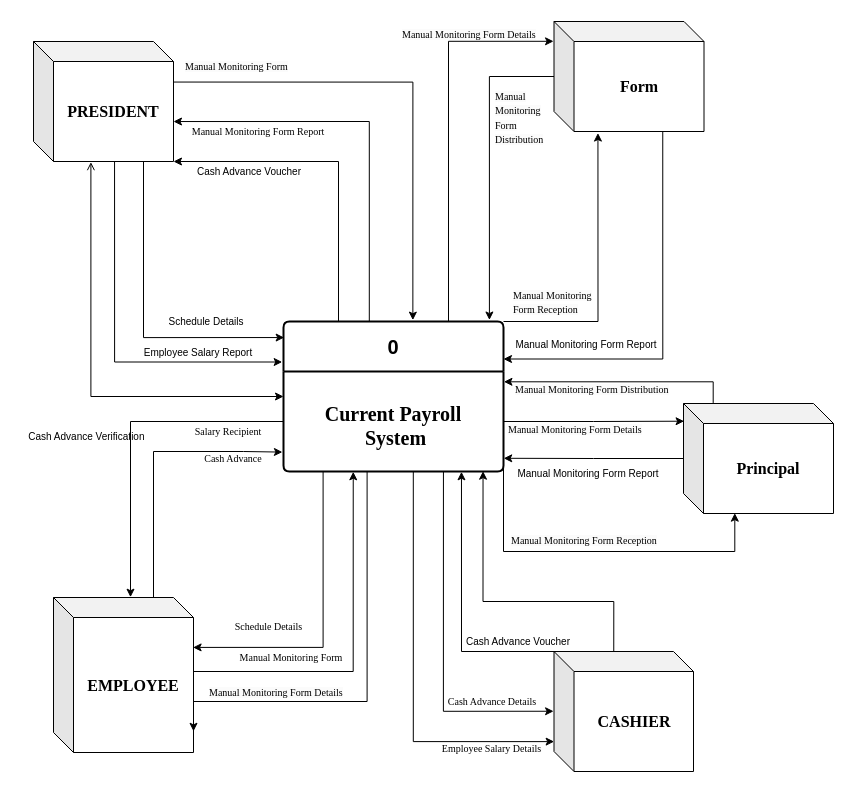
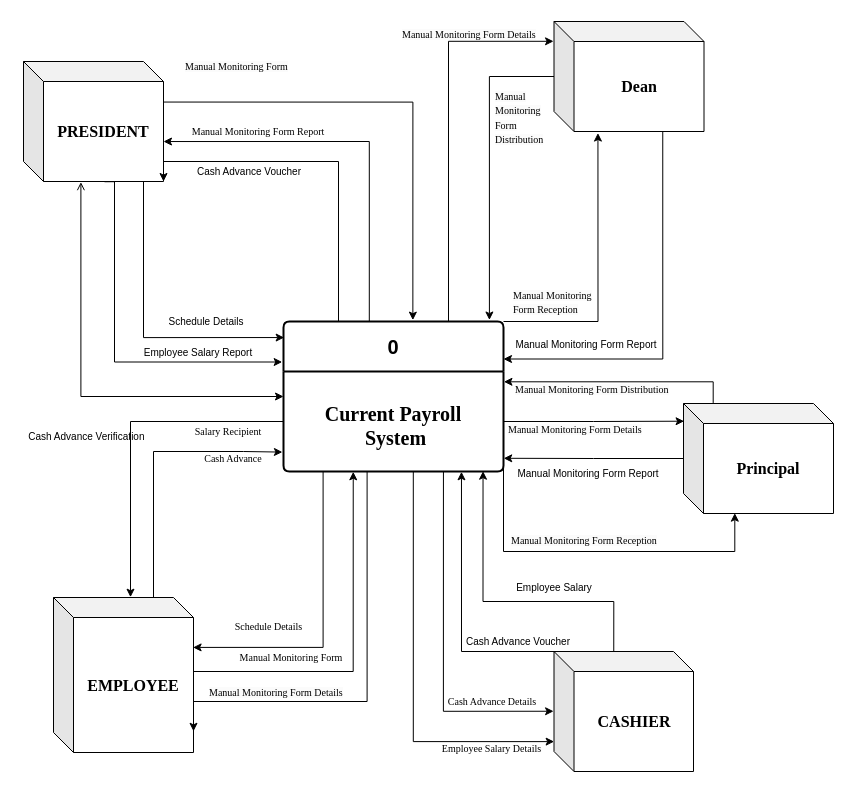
  <mxCell id="0" />
  <mxCell id="1" parent="0" />
  <mxCell id="2" style="edgeStyle=orthogonalEdgeStyle;rounded=0;orthogonalLoop=1;jettySize=auto;html=1;entryX=-0.006;entryY=0.27;entryDx=0;entryDy=0;entryPerimeter=0;exitX=0.579;exitY=1.002;exitDx=0;exitDy=0;exitPerimeter=0;" parent="1" source="3" target="5" edge="1"><mxGeometry relative="1" as="geometry"><mxPoint x="253" y="361" as="targetPoint" /><mxPoint x="113" y="181" as="sourcePoint" /><Array as="points"><mxPoint x="114" y="362" /></Array></mxGeometry></mxCell>
- <mxCell id="3" value="&lt;font size=&quot;1&quot; style=&quot;&quot; face=&quot;Tahoma&quot;&gt;&lt;b style=&quot;font-size: 16px;&quot;&gt;PRESIDENT&lt;/b&gt;&lt;/font&gt;" style="shape=cube;whiteSpace=wrap;html=1;boundedLbl=1;backgroundOutline=1;darkOpacity=0.05;darkOpacity2=0.1;" parent="1" vertex="1"><mxGeometry x="33" y="41" width="140" height="120" as="geometry" /></mxCell>
+ <mxCell id="3" value="&lt;font size=&quot;1&quot; style=&quot;&quot; face=&quot;Tahoma&quot;&gt;&lt;b style=&quot;font-size: 16px;&quot;&gt;PRESIDENT&lt;/b&gt;&lt;/font&gt;" style="shape=cube;whiteSpace=wrap;html=1;boundedLbl=1;backgroundOutline=1;darkOpacity=0.05;darkOpacity2=0.1;" parent="1" vertex="1"><mxGeometry x="23" y="61" width="140" height="120" as="geometry" /></mxCell>
  <mxCell id="4" style="edgeStyle=orthogonalEdgeStyle;rounded=0;orthogonalLoop=1;jettySize=auto;html=1;exitX=0.39;exitY=0.004;exitDx=0;exitDy=0;entryX=1;entryY=0.667;entryDx=0;entryDy=0;entryPerimeter=0;exitPerimeter=0;" parent="1" source="5" target="3" edge="1"><mxGeometry relative="1" as="geometry"><mxPoint x="223" y="191" as="targetPoint" /></mxGeometry></mxCell>
  <mxCell id="5" value="&lt;b&gt;&lt;font style=&quot;font-size: 20px;&quot;&gt;0&lt;/font&gt;&lt;/b&gt;" style="swimlane;childLayout=stackLayout;horizontal=1;startSize=50;horizontalStack=0;rounded=1;fontSize=14;fontStyle=0;strokeWidth=2;resizeParent=0;resizeLast=1;shadow=0;dashed=0;align=center;arcSize=4;whiteSpace=wrap;html=1;" parent="1" vertex="1"><mxGeometry x="283" y="321" width="220" height="150" as="geometry" /></mxCell>
  <mxCell id="6" value="&lt;div&gt;&lt;b&gt;&lt;font face=&quot;Verdana&quot; style=&quot;font-size: 20px;&quot;&gt;&lt;br&gt;&lt;/font&gt;&lt;/b&gt;&lt;/div&gt;&lt;b&gt;&lt;font face=&quot;Verdana&quot; style=&quot;font-size: 20px;&quot;&gt;Current Payroll&amp;nbsp;&lt;/font&gt;&lt;/b&gt;&lt;div&gt;&lt;b&gt;&lt;font face=&quot;Verdana&quot; style=&quot;font-size: 20px;&quot;&gt;System&lt;/font&gt;&lt;/b&gt;&lt;/div&gt;" style="align=center;strokeColor=none;fillColor=none;spacingLeft=4;fontSize=12;verticalAlign=top;resizable=0;rotatable=0;part=1;html=1;" parent="5" vertex="1"><mxGeometry y="50" width="220" height="100" as="geometry" /></mxCell>
  <mxCell id="7" style="edgeStyle=orthogonalEdgeStyle;rounded=0;orthogonalLoop=1;jettySize=auto;html=1;entryX=-0.005;entryY=0.806;entryDx=0;entryDy=0;entryPerimeter=0;" parent="1" source="8" target="6" edge="1"><mxGeometry relative="1" as="geometry"><mxPoint x="273" y="451" as="targetPoint" /><Array as="points"><mxPoint x="153" y="451" /><mxPoint x="243" y="451" /></Array></mxGeometry></mxCell>
  <mxCell id="8" value="&lt;font size=&quot;1&quot; face=&quot;Tahoma&quot;&gt;&lt;b style=&quot;font-size: 16px;&quot;&gt;EMPLOYEE&lt;/b&gt;&lt;/font&gt;" style="shape=cube;whiteSpace=wrap;html=1;boundedLbl=1;backgroundOutline=1;darkOpacity=0.05;darkOpacity2=0.1;" parent="1" vertex="1"><mxGeometry x="53" y="597" width="140" height="155" as="geometry" /></mxCell>
  <mxCell id="9" style="edgeStyle=orthogonalEdgeStyle;rounded=0;orthogonalLoop=1;jettySize=auto;html=1;exitX=0;exitY=0;exitDx=59.75;exitDy=0;exitPerimeter=0;entryX=0.907;entryY=0.997;entryDx=0;entryDy=0;entryPerimeter=0;" parent="1" source="10" target="6" edge="1"><mxGeometry relative="1" as="geometry"><mxPoint x="523" y="530.316" as="targetPoint" /><Array as="points"><mxPoint x="613" y="601" /><mxPoint x="483" y="601" /></Array></mxGeometry></mxCell>
  <mxCell id="10" value="&lt;font size=&quot;1&quot; style=&quot;&quot; face=&quot;Tahoma&quot;&gt;&lt;b style=&quot;font-size: 16px;&quot;&gt;CASHIER&lt;/b&gt;&lt;/font&gt;" style="shape=cube;whiteSpace=wrap;html=1;boundedLbl=1;backgroundOutline=1;darkOpacity=0.05;darkOpacity2=0.1;" parent="1" vertex="1"><mxGeometry x="553.5" y="651" width="139.5" height="120" as="geometry" /></mxCell>
  <mxCell id="11" value="&lt;font style=&quot;font-size: 10px;&quot;&gt;Schedule Details&lt;/font&gt;" style="text;html=1;align=center;verticalAlign=middle;whiteSpace=wrap;rounded=0;" parent="1" vertex="1"><mxGeometry x="145.5" y="311" width="120" height="20" as="geometry" /></mxCell>
  <mxCell id="12" value="&lt;font style=&quot;font-size: 10px;&quot; face=&quot;Tahoma&quot;&gt;Manual Monitoring Form Report&lt;/font&gt;" style="text;html=1;align=center;verticalAlign=middle;whiteSpace=wrap;rounded=0;" parent="1" vertex="1"><mxGeometry x="183" y="121" width="150" height="20" as="geometry" /></mxCell>
  <mxCell id="13" value="&lt;font style=&quot;font-size: 10px;&quot;&gt;&amp;nbsp;Cash Advance Verification&lt;/font&gt;" style="text;html=1;align=center;verticalAlign=middle;whiteSpace=wrap;rounded=0;" parent="1" vertex="1"><mxGeometry x="20.5" y="426" width="127.5" height="20" as="geometry" /></mxCell>
  <mxCell id="14" style="edgeStyle=orthogonalEdgeStyle;rounded=0;orthogonalLoop=1;jettySize=auto;html=1;entryX=0.55;entryY=-0.002;entryDx=0;entryDy=0;entryPerimeter=0;" parent="1" source="6" target="8" edge="1"><mxGeometry relative="1" as="geometry" /></mxCell>
  <mxCell id="15" value="&lt;font style=&quot;font-size: 10px;&quot; face=&quot;Tahoma&quot;&gt;Salary Recipient&lt;/font&gt;" style="text;html=1;align=center;verticalAlign=middle;whiteSpace=wrap;rounded=0;" parent="1" vertex="1"><mxGeometry x="183" y="421" width="90" height="20" as="geometry" /></mxCell>
  <mxCell id="16" value="&lt;font style=&quot;font-size: 10px;&quot; face=&quot;Tahoma&quot;&gt;Cash Advance&lt;/font&gt;" style="text;html=1;align=center;verticalAlign=middle;whiteSpace=wrap;rounded=0;" parent="1" vertex="1"><mxGeometry x="188" y="453" width="90" height="10" as="geometry" /></mxCell>
  <mxCell id="17" style="edgeStyle=orthogonalEdgeStyle;rounded=0;orthogonalLoop=1;jettySize=auto;html=1;entryX=0.317;entryY=1.003;entryDx=0;entryDy=0;entryPerimeter=0;exitX=1;exitY=0.617;exitDx=0;exitDy=0;exitPerimeter=0;" parent="1" source="8" target="6" edge="1"><mxGeometry relative="1" as="geometry"><mxPoint x="203" y="671" as="sourcePoint" /><mxPoint x="333" y="491" as="targetPoint" /><Array as="points"><mxPoint x="353" y="671" /></Array></mxGeometry></mxCell>
  <mxCell id="18" value="&lt;font style=&quot;font-size: 10px;&quot; face=&quot;Tahoma&quot;&gt;Manual Monitoring Form&lt;/font&gt;" style="text;html=1;align=center;verticalAlign=middle;whiteSpace=wrap;rounded=0;" parent="1" vertex="1"><mxGeometry x="235.5" y="652" width="110" height="10" as="geometry" /></mxCell>
  <mxCell id="19" style="edgeStyle=orthogonalEdgeStyle;rounded=0;orthogonalLoop=1;jettySize=auto;html=1;exitX=0.38;exitY=1.002;exitDx=0;exitDy=0;exitPerimeter=0;entryX=1;entryY=0.863;entryDx=0;entryDy=0;entryPerimeter=0;" parent="1" source="6" target="8" edge="1"><mxGeometry relative="1" as="geometry"><mxPoint x="367.02" y="479.96" as="sourcePoint" /><mxPoint x="203" y="701" as="targetPoint" /><Array as="points"><mxPoint x="367" y="701" /></Array></mxGeometry></mxCell>
  <mxCell id="20" value="&lt;font style=&quot;font-size: 10px;&quot; face=&quot;Tahoma&quot;&gt;Schedule Details&lt;/font&gt;" style="text;html=1;align=center;verticalAlign=middle;whiteSpace=wrap;rounded=0;" parent="1" vertex="1"><mxGeometry x="225.5" y="621" width="85" height="10" as="geometry" /></mxCell>
  <mxCell id="21" style="edgeStyle=orthogonalEdgeStyle;rounded=0;orthogonalLoop=1;jettySize=auto;html=1;exitX=0.59;exitY=0.995;exitDx=0;exitDy=0;exitPerimeter=0;entryX=0.001;entryY=0.751;entryDx=0;entryDy=0;entryPerimeter=0;" parent="1" source="6" target="10" edge="1"><mxGeometry relative="1" as="geometry"><mxPoint x="543" y="741" as="targetPoint" /><mxPoint x="413" y="481" as="sourcePoint" /><Array as="points"><mxPoint x="413" y="741" /></Array></mxGeometry></mxCell>
  <mxCell id="22" value="&lt;font style=&quot;font-size: 10px;&quot; face=&quot;Tahoma&quot;&gt;Employee Salary Details&lt;/font&gt;" style="text;html=1;align=center;verticalAlign=middle;whiteSpace=wrap;rounded=0;" parent="1" vertex="1"><mxGeometry x="424" y="737" width="135" height="21" as="geometry" /></mxCell>
  <mxCell id="23" style="edgeStyle=orthogonalEdgeStyle;rounded=0;orthogonalLoop=1;jettySize=auto;html=1;exitX=0.727;exitY=1.001;exitDx=0;exitDy=0;exitPerimeter=0;entryX=-0.003;entryY=0.498;entryDx=0;entryDy=0;entryPerimeter=0;" parent="1" source="6" target="10" edge="1"><mxGeometry relative="1" as="geometry"><mxPoint x="553" y="711" as="targetPoint" /><mxPoint x="443" y="481" as="sourcePoint" /><Array as="points"><mxPoint x="443" y="711" /></Array></mxGeometry></mxCell>
  <mxCell id="24" value="&lt;font style=&quot;font-size: 10px;&quot; face=&quot;Tahoma&quot;&gt;Cash Advance Details&lt;/font&gt;" style="text;html=1;align=center;verticalAlign=middle;whiteSpace=wrap;rounded=0;" parent="1" vertex="1"><mxGeometry x="438.75" y="691" width="105.5" height="20" as="geometry" /></mxCell>
+ <mxCell id="25" value="&lt;font style=&quot;font-size: 10px;&quot;&gt;Employee Salary&lt;/font&gt;" style="text;html=1;align=center;verticalAlign=middle;whiteSpace=wrap;rounded=0;" parent="1" vertex="1"><mxGeometry x="493" y="577" width="121.5" height="20" as="geometry" /></mxCell>
  <mxCell id="26" style="edgeStyle=orthogonalEdgeStyle;rounded=0;orthogonalLoop=1;jettySize=auto;html=1;entryX=0.588;entryY=-0.009;entryDx=0;entryDy=0;entryPerimeter=0;exitX=0.999;exitY=0.338;exitDx=0;exitDy=0;exitPerimeter=0;" parent="1" source="3" target="5" edge="1"><mxGeometry relative="1" as="geometry" /></mxCell>
  <mxCell id="27" style="edgeStyle=orthogonalEdgeStyle;rounded=0;orthogonalLoop=1;jettySize=auto;html=1;exitX=0;exitY=0.25;exitDx=0;exitDy=0;entryX=0.41;entryY=1.005;entryDx=0;entryDy=0;entryPerimeter=0;endArrow=open;endFill=0;startArrow=classic;startFill=1;" parent="1" source="6" target="3" edge="1"><mxGeometry relative="1" as="geometry" /></mxCell>
  <mxCell id="28" value="&lt;font style=&quot;font-size: 10px;&quot;&gt;Employee Salary Report&lt;/font&gt;" style="text;html=1;align=center;verticalAlign=middle;whiteSpace=wrap;rounded=0;" parent="1" vertex="1"><mxGeometry x="123" y="341" width="150" height="21" as="geometry" /></mxCell>
- <mxCell id="29" value="&lt;font size=&quot;1&quot; style=&quot;&quot; face=&quot;Tahoma&quot;&gt;&lt;b style=&quot;font-size: 16px;&quot;&gt;Form&lt;/b&gt;&lt;/font&gt;" style="shape=cube;whiteSpace=wrap;html=1;boundedLbl=1;backgroundOutline=1;darkOpacity=0.05;darkOpacity2=0.1;" parent="1" vertex="1"><mxGeometry x="553.5" y="21" width="150" height="110" as="geometry" /></mxCell>
+ <mxCell id="29" value="&lt;font size=&quot;1&quot; style=&quot;&quot; face=&quot;Tahoma&quot;&gt;&lt;b style=&quot;font-size: 16px;&quot;&gt;Dean&lt;/b&gt;&lt;/font&gt;" style="shape=cube;whiteSpace=wrap;html=1;boundedLbl=1;backgroundOutline=1;darkOpacity=0.05;darkOpacity2=0.1;" parent="1" vertex="1"><mxGeometry x="553.5" y="21" width="150" height="110" as="geometry" /></mxCell>
  <mxCell id="30" style="edgeStyle=orthogonalEdgeStyle;rounded=0;orthogonalLoop=1;jettySize=auto;html=1;exitX=0.198;exitY=-0.005;exitDx=0;exitDy=0;exitPerimeter=0;entryX=1.002;entryY=0.103;entryDx=0;entryDy=0;entryPerimeter=0;" parent="1" source="31" target="6" edge="1"><mxGeometry relative="1" as="geometry"><mxPoint x="513" y="381" as="targetPoint" /><Array as="points"><mxPoint x="713" y="381" /></Array></mxGeometry></mxCell>
  <mxCell id="31" value="&lt;font size=&quot;1&quot; style=&quot;&quot; face=&quot;Tahoma&quot;&gt;&lt;b style=&quot;font-size: 16px;&quot;&gt;Principal&lt;/b&gt;&lt;/font&gt;" style="shape=cube;whiteSpace=wrap;html=1;boundedLbl=1;backgroundOutline=1;darkOpacity=0.05;darkOpacity2=0.1;" parent="1" vertex="1"><mxGeometry x="683" y="403" width="150" height="110" as="geometry" /></mxCell>
  <mxCell id="32" style="edgeStyle=orthogonalEdgeStyle;rounded=0;orthogonalLoop=1;jettySize=auto;html=1;entryX=0.003;entryY=0.107;entryDx=0;entryDy=0;entryPerimeter=0;" parent="1" source="3" target="5" edge="1"><mxGeometry relative="1" as="geometry"><Array as="points"><mxPoint x="143" y="337" /></Array></mxGeometry></mxCell>
  <mxCell id="33" value="&lt;span style=&quot;color: rgb(0, 0, 0); font-family: Tahoma; font-size: 10px; font-style: normal; font-variant-ligatures: normal; font-variant-caps: normal; font-weight: 400; letter-spacing: normal; orphans: 2; text-align: center; text-indent: 0px; text-transform: none; widows: 2; word-spacing: 0px; -webkit-text-stroke-width: 0px; white-space: normal; background-color: rgb(251, 251, 251); text-decoration-thickness: initial; text-decoration-style: initial; text-decoration-color: initial; display: inline !important; float: none;&quot;&gt;Manual Monitoring Form&lt;/span&gt;" style="text;whiteSpace=wrap;html=1;" parent="1" vertex="1"><mxGeometry x="183" y="52" width="170" height="30" as="geometry" /></mxCell>
  <mxCell id="34" style="edgeStyle=orthogonalEdgeStyle;rounded=0;orthogonalLoop=1;jettySize=auto;html=1;exitX=0.75;exitY=0;exitDx=0;exitDy=0;entryX=-0.003;entryY=0.18;entryDx=0;entryDy=0;entryPerimeter=0;" parent="1" source="5" target="29" edge="1"><mxGeometry relative="1" as="geometry"><mxPoint x="533" y="41" as="targetPoint" /><Array as="points"><mxPoint x="448" y="41" /></Array></mxGeometry></mxCell>
  <mxCell id="35" style="edgeStyle=orthogonalEdgeStyle;rounded=0;orthogonalLoop=1;jettySize=auto;html=1;entryX=0.936;entryY=-0.01;entryDx=0;entryDy=0;entryPerimeter=0;" parent="1" source="29" target="5" edge="1"><mxGeometry relative="1" as="geometry" /></mxCell>
  <mxCell id="36" style="edgeStyle=orthogonalEdgeStyle;rounded=0;orthogonalLoop=1;jettySize=auto;html=1;exitX=1;exitY=0;exitDx=0;exitDy=0;entryX=0.293;entryY=1.014;entryDx=0;entryDy=0;entryPerimeter=0;" parent="1" source="5" target="29" edge="1"><mxGeometry relative="1" as="geometry"><Array as="points"><mxPoint x="598" y="321" /></Array></mxGeometry></mxCell>
  <mxCell id="37" style="edgeStyle=orthogonalEdgeStyle;rounded=0;orthogonalLoop=1;jettySize=auto;html=1;exitX=1;exitY=0.966;exitDx=0;exitDy=0;entryX=0.342;entryY=0.997;entryDx=0;entryDy=0;entryPerimeter=0;exitPerimeter=0;" parent="1" source="6" target="31" edge="1"><mxGeometry relative="1" as="geometry"><mxPoint x="733" y="531" as="targetPoint" /><Array as="points"><mxPoint x="503" y="551" /><mxPoint x="734" y="551" /></Array></mxGeometry></mxCell>
  <mxCell id="38" style="edgeStyle=orthogonalEdgeStyle;rounded=0;orthogonalLoop=1;jettySize=auto;html=1;entryX=1.001;entryY=0.868;entryDx=0;entryDy=0;entryPerimeter=0;" parent="1" source="31" target="6" edge="1"><mxGeometry relative="1" as="geometry" /></mxCell>
  <mxCell id="39" style="edgeStyle=orthogonalEdgeStyle;rounded=0;orthogonalLoop=1;jettySize=auto;html=1;exitX=1;exitY=0.5;exitDx=0;exitDy=0;entryX=0.004;entryY=0.161;entryDx=0;entryDy=0;entryPerimeter=0;" parent="1" source="6" target="31" edge="1"><mxGeometry relative="1" as="geometry" /></mxCell>
  <mxCell id="40" style="edgeStyle=orthogonalEdgeStyle;rounded=0;orthogonalLoop=1;jettySize=auto;html=1;exitX=1;exitY=0.25;exitDx=0;exitDy=0;entryX=0.725;entryY=0.998;entryDx=0;entryDy=0;entryPerimeter=0;endArrow=none;endFill=0;startArrow=classic;startFill=1;" parent="1" source="5" target="29" edge="1"><mxGeometry relative="1" as="geometry" /></mxCell>
  <mxCell id="41" style="edgeStyle=orthogonalEdgeStyle;rounded=0;orthogonalLoop=1;jettySize=auto;html=1;exitX=0.18;exitY=1.003;exitDx=0;exitDy=0;entryX=0.997;entryY=0.322;entryDx=0;entryDy=0;entryPerimeter=0;exitPerimeter=0;" parent="1" source="6" target="8" edge="1"><mxGeometry relative="1" as="geometry" /></mxCell>
  <mxCell id="42" value="&lt;span style=&quot;color: rgb(0, 0, 0); font-family: Tahoma; font-size: 10px; font-style: normal; font-variant-ligatures: normal; font-variant-caps: normal; font-weight: 400; letter-spacing: normal; orphans: 2; text-align: center; text-indent: 0px; text-transform: none; widows: 2; word-spacing: 0px; -webkit-text-stroke-width: 0px; white-space: normal; background-color: rgb(251, 251, 251); text-decoration-thickness: initial; text-decoration-style: initial; text-decoration-color: initial; display: inline !important; float: none;&quot;&gt;Manual Monitoring Form Details&lt;/span&gt;" style="text;whiteSpace=wrap;html=1;" parent="1" vertex="1"><mxGeometry x="399.5" y="20" width="146.5" height="18" as="geometry" /></mxCell>
  <mxCell id="43" value="&lt;span style=&quot;color: rgb(0, 0, 0); font-family: Tahoma; font-size: 10px; font-style: normal; font-variant-ligatures: normal; font-variant-caps: normal; font-weight: 400; letter-spacing: normal; orphans: 2; text-align: center; text-indent: 0px; text-transform: none; widows: 2; word-spacing: 0px; -webkit-text-stroke-width: 0px; white-space: normal; background-color: rgb(251, 251, 251); text-decoration-thickness: initial; text-decoration-style: initial; text-decoration-color: initial; display: inline !important; float: none;&quot;&gt;Manual Monitoring Form Distribution&lt;/span&gt;" style="text;whiteSpace=wrap;html=1;" parent="1" vertex="1"><mxGeometry x="493" y="82" width="50" height="70" as="geometry" /></mxCell>
  <mxCell id="44" value="&lt;span style=&quot;color: rgb(0, 0, 0); font-family: Tahoma; font-size: 10px; font-style: normal; font-variant-ligatures: normal; font-variant-caps: normal; font-weight: 400; letter-spacing: normal; orphans: 2; text-align: center; text-indent: 0px; text-transform: none; widows: 2; word-spacing: 0px; -webkit-text-stroke-width: 0px; white-space: normal; background-color: rgb(251, 251, 251); text-decoration-thickness: initial; text-decoration-style: initial; text-decoration-color: initial; display: inline !important; float: none;&quot;&gt;Manual Monitoring Form Distribution&lt;/span&gt;" style="text;whiteSpace=wrap;html=1;" parent="1" vertex="1"><mxGeometry x="513" y="375" width="200.5" height="28" as="geometry" /></mxCell>
  <mxCell id="45" value="&lt;span style=&quot;color: rgb(0, 0, 0); font-family: Tahoma; font-size: 10px; font-style: normal; font-variant-ligatures: normal; font-variant-caps: normal; font-weight: 400; letter-spacing: normal; orphans: 2; text-align: center; text-indent: 0px; text-transform: none; widows: 2; word-spacing: 0px; -webkit-text-stroke-width: 0px; white-space: normal; background-color: rgb(251, 251, 251); text-decoration-thickness: initial; text-decoration-style: initial; text-decoration-color: initial; display: inline !important; float: none;&quot;&gt;Manual Monitoring Form Details&lt;/span&gt;" style="text;whiteSpace=wrap;html=1;" parent="1" vertex="1"><mxGeometry x="506" y="415" width="146.5" height="20" as="geometry" /></mxCell>
  <mxCell id="46" value="&lt;span style=&quot;color: rgb(0, 0, 0); font-family: Tahoma; font-size: 10px; font-style: normal; font-variant-ligatures: normal; font-variant-caps: normal; font-weight: 400; letter-spacing: normal; orphans: 2; text-align: center; text-indent: 0px; text-transform: none; widows: 2; word-spacing: 0px; -webkit-text-stroke-width: 0px; white-space: normal; background-color: rgb(251, 251, 251); text-decoration-thickness: initial; text-decoration-style: initial; text-decoration-color: initial; display: inline !important; float: none;&quot;&gt;Manual Monitoring Form Reception&lt;/span&gt;" style="text;whiteSpace=wrap;html=1;" parent="1" vertex="1"><mxGeometry x="509" y="526" width="164" height="20" as="geometry" /></mxCell>
  <mxCell id="47" value="&lt;span style=&quot;color: rgb(0, 0, 0); font-family: Tahoma; font-size: 10px; font-style: normal; font-variant-ligatures: normal; font-variant-caps: normal; font-weight: 400; letter-spacing: normal; orphans: 2; text-align: center; text-indent: 0px; text-transform: none; widows: 2; word-spacing: 0px; -webkit-text-stroke-width: 0px; white-space: normal; background-color: rgb(251, 251, 251); text-decoration-thickness: initial; text-decoration-style: initial; text-decoration-color: initial; display: inline !important; float: none;&quot;&gt;Manual Monitoring Form Details&lt;/span&gt;" style="text;whiteSpace=wrap;html=1;" parent="1" vertex="1"><mxGeometry x="206.5" y="678" width="146.5" height="20" as="geometry" /></mxCell>
  <mxCell id="48" value="&lt;span style=&quot;font-size: 10px;&quot;&gt;Manual Monitoring Form Report&lt;/span&gt;" style="text;html=1;align=center;verticalAlign=middle;whiteSpace=wrap;rounded=0;" parent="1" vertex="1"><mxGeometry x="513" y="463" width="150" height="20" as="geometry" /></mxCell>
  <mxCell id="49" value="&lt;font style=&quot;font-size: 10px;&quot;&gt;Manual Monitoring Form Report&lt;/font&gt;" style="text;html=1;align=center;verticalAlign=middle;whiteSpace=wrap;rounded=0;" parent="1" vertex="1"><mxGeometry x="511" y="334" width="150" height="20" as="geometry" /></mxCell>
  <mxCell id="50" value="&lt;span style=&quot;color: rgb(0, 0, 0); font-family: Tahoma; font-size: 10px; font-style: normal; font-variant-ligatures: normal; font-variant-caps: normal; font-weight: 400; letter-spacing: normal; orphans: 2; text-align: center; text-indent: 0px; text-transform: none; widows: 2; word-spacing: 0px; -webkit-text-stroke-width: 0px; white-space: normal; background-color: rgb(251, 251, 251); text-decoration-thickness: initial; text-decoration-style: initial; text-decoration-color: initial; display: inline !important; float: none;&quot;&gt;Manual Monitoring Form Reception&lt;/span&gt;" style="text;whiteSpace=wrap;html=1;" parent="1" vertex="1"><mxGeometry x="511" y="281" width="97" height="60" as="geometry" /></mxCell>
  <mxCell id="51" style="edgeStyle=orthogonalEdgeStyle;rounded=0;orthogonalLoop=1;jettySize=auto;html=1;exitX=0;exitY=0;exitDx=0;exitDy=0;exitPerimeter=0;entryX=0.809;entryY=1.003;entryDx=0;entryDy=0;entryPerimeter=0;" edge="1" parent="1" source="10" target="6"><mxGeometry relative="1" as="geometry"><Array as="points"><mxPoint x="461" y="651" /></Array></mxGeometry></mxCell>
  <mxCell id="52" value="&lt;font style=&quot;font-size: 10px;&quot;&gt;Cash Advance Voucher&lt;/font&gt;" style="text;html=1;align=center;verticalAlign=middle;whiteSpace=wrap;rounded=0;" vertex="1" parent="1"><mxGeometry x="457.25" y="631" width="121.5" height="20" as="geometry" /></mxCell>
  <mxCell id="53" style="edgeStyle=orthogonalEdgeStyle;rounded=0;orthogonalLoop=1;jettySize=auto;html=1;exitX=0.25;exitY=0;exitDx=0;exitDy=0;entryX=1;entryY=1;entryDx=0;entryDy=0;entryPerimeter=0;" edge="1" parent="1" source="5" target="3"><mxGeometry relative="1" as="geometry"><Array as="points"><mxPoint x="338" y="161" /></Array></mxGeometry></mxCell>
  <mxCell id="54" value="&lt;font style=&quot;font-size: 10px;&quot;&gt;Cash Advance Voucher&lt;/font&gt;" style="text;html=1;align=center;verticalAlign=middle;whiteSpace=wrap;rounded=0;" vertex="1" parent="1"><mxGeometry x="188" y="161" width="121.5" height="20" as="geometry" /></mxCell>
